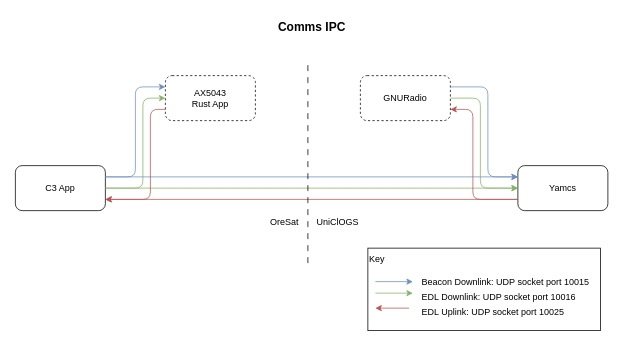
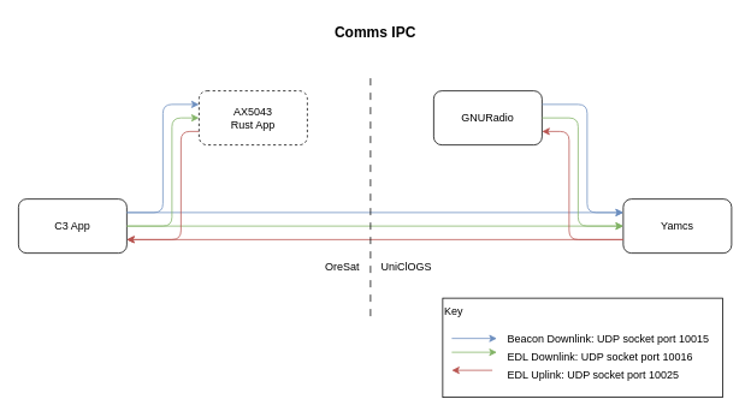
  <mxCell id="0" />
  <mxCell id="1" parent="0" />
  <mxCell id="2" value="" style="rounded=0;whiteSpace=wrap;html=1;" parent="1" vertex="1"><mxGeometry x="490" y="330" width="310" height="110" as="geometry" /></mxCell>
  <mxCell id="3" value="C3 App" style="rounded=1;whiteSpace=wrap;html=1;" parent="1" vertex="1"><mxGeometry x="20" y="220" width="120" height="60" as="geometry" /></mxCell>
  <mxCell id="4" value="AX5043&lt;br&gt;Rust App" style="rounded=1;whiteSpace=wrap;html=1;dashed=1;" parent="1" vertex="1"><mxGeometry x="220" y="100" width="120" height="60" as="geometry" /></mxCell>
  <mxCell id="5" value="Yamcs" style="rounded=1;whiteSpace=wrap;html=1;" parent="1" vertex="1"><mxGeometry x="690" y="220" width="120" height="60" as="geometry" /></mxCell>
- <mxCell id="6" value="GNURadio" style="rounded=1;whiteSpace=wrap;html=1;dashed=1;" parent="1" vertex="1"><mxGeometry x="480" y="100" width="120" height="60" as="geometry" /></mxCell>
+ <mxCell id="6" value="GNURadio" style="rounded=1;whiteSpace=wrap;html=1;" parent="1" vertex="1"><mxGeometry x="480" y="100" width="120" height="60" as="geometry" /></mxCell>
  <mxCell id="7" value="" style="endArrow=classic;html=1;rounded=0;exitX=1;exitY=0.25;exitDx=0;exitDy=0;entryX=0;entryY=0.25;entryDx=0;entryDy=0;fillColor=#dae8fc;strokeColor=#6c8ebf;" parent="1" source="3" target="5" edge="1"><mxGeometry width="50" height="50" relative="1" as="geometry"><mxPoint x="370" y="360" as="sourcePoint" /><mxPoint x="420" y="310" as="targetPoint" /></mxGeometry></mxCell>
  <mxCell id="8" value="" style="endArrow=classic;html=1;rounded=0;exitX=1;exitY=0.5;exitDx=0;exitDy=0;entryX=0;entryY=0.5;entryDx=0;entryDy=0;fillColor=#d5e8d4;strokeColor=#82b366;" parent="1" source="3" target="5" edge="1"><mxGeometry width="50" height="50" relative="1" as="geometry"><mxPoint x="370" y="360" as="sourcePoint" /><mxPoint x="420" y="310" as="targetPoint" /></mxGeometry></mxCell>
  <mxCell id="9" value="" style="endArrow=none;html=1;rounded=0;exitX=1;exitY=0.75;exitDx=0;exitDy=0;entryX=0;entryY=0.75;entryDx=0;entryDy=0;startArrow=classic;startFill=1;endFill=0;fillColor=#f8cecc;strokeColor=#b85450;" parent="1" source="3" target="5" edge="1"><mxGeometry width="50" height="50" relative="1" as="geometry"><mxPoint x="370" y="360" as="sourcePoint" /><mxPoint x="420" y="310" as="targetPoint" /></mxGeometry></mxCell>
  <mxCell id="10" value="" style="endArrow=classic;html=1;rounded=1;exitX=1;exitY=0.25;exitDx=0;exitDy=0;entryX=0;entryY=0.25;entryDx=0;entryDy=0;fillColor=#dae8fc;strokeColor=#6c8ebf;" parent="1" source="3" target="4" edge="1"><mxGeometry width="50" height="50" relative="1" as="geometry"><mxPoint x="320" y="210" as="sourcePoint" /><mxPoint x="370" y="160" as="targetPoint" /><Array as="points"><mxPoint x="180" y="235" /><mxPoint x="180" y="115" /></Array></mxGeometry></mxCell>
  <mxCell id="11" value="" style="endArrow=classic;html=1;rounded=1;entryX=0;entryY=0.5;entryDx=0;entryDy=0;startArrow=none;startFill=0;endFill=1;fillColor=#d5e8d4;strokeColor=#82b366;" parent="1" target="4" edge="1"><mxGeometry width="50" height="50" relative="1" as="geometry"><mxPoint x="140" y="250" as="sourcePoint" /><mxPoint x="370" y="160" as="targetPoint" /><Array as="points"><mxPoint x="190" y="250" /><mxPoint x="190" y="130" /></Array></mxGeometry></mxCell>
  <mxCell id="12" value="" style="endArrow=classic;html=1;rounded=1;exitX=0;exitY=0.75;exitDx=0;exitDy=0;entryX=1;entryY=0.75;entryDx=0;entryDy=0;fillColor=#f8cecc;strokeColor=#b85450;" parent="1" source="4" target="3" edge="1"><mxGeometry width="50" height="50" relative="1" as="geometry"><mxPoint x="320" y="210" as="sourcePoint" /><mxPoint x="370" y="160" as="targetPoint" /><Array as="points"><mxPoint x="200" y="145" /><mxPoint x="200" y="265" /></Array></mxGeometry></mxCell>
  <mxCell id="13" value="" style="endArrow=classic;html=1;rounded=1;exitX=1;exitY=0.25;exitDx=0;exitDy=0;entryX=0;entryY=0.25;entryDx=0;entryDy=0;fillColor=#dae8fc;strokeColor=#6c8ebf;" parent="1" source="6" target="5" edge="1"><mxGeometry width="50" height="50" relative="1" as="geometry"><mxPoint x="550" y="210" as="sourcePoint" /><mxPoint x="600" y="160" as="targetPoint" /><Array as="points"><mxPoint x="650" y="115" /><mxPoint x="650" y="235" /></Array></mxGeometry></mxCell>
  <mxCell id="14" value="" style="endArrow=classic;html=1;rounded=1;exitX=1;exitY=0.5;exitDx=0;exitDy=0;entryX=0;entryY=0.5;entryDx=0;entryDy=0;fillColor=#d5e8d4;strokeColor=#82b366;" parent="1" source="6" target="5" edge="1"><mxGeometry width="50" height="50" relative="1" as="geometry"><mxPoint x="550" y="210" as="sourcePoint" /><mxPoint x="600" y="160" as="targetPoint" /><Array as="points"><mxPoint x="640" y="130" /><mxPoint x="640" y="250" /></Array></mxGeometry></mxCell>
  <mxCell id="15" value="" style="endArrow=classic;html=1;rounded=1;entryX=1;entryY=0.75;entryDx=0;entryDy=0;exitX=0;exitY=0.75;exitDx=0;exitDy=0;fillColor=#f8cecc;strokeColor=#b85450;" parent="1" source="5" target="6" edge="1"><mxGeometry width="50" height="50" relative="1" as="geometry"><mxPoint x="550" y="210" as="sourcePoint" /><mxPoint x="600" y="160" as="targetPoint" /><Array as="points"><mxPoint x="630" y="265" /><mxPoint x="630" y="145" /></Array></mxGeometry></mxCell>
  <mxCell id="16" value="Key" style="text;html=1;strokeColor=none;fillColor=none;align=left;verticalAlign=middle;whiteSpace=wrap;rounded=0;" parent="1" vertex="1"><mxGeometry x="490" y="330" width="60" height="30" as="geometry" /></mxCell>
  <mxCell id="17" value="Beacon Downlink: UDP socket port 10015" style="text;html=1;strokeColor=none;fillColor=none;align=left;verticalAlign=middle;whiteSpace=wrap;rounded=0;" parent="1" vertex="1"><mxGeometry x="560" y="360" width="240" height="30" as="geometry" /></mxCell>
  <mxCell id="18" value="EDL Downlink: UDP socket port 10016" style="text;html=1;strokeColor=none;fillColor=none;align=left;verticalAlign=middle;whiteSpace=wrap;rounded=0;" parent="1" vertex="1"><mxGeometry x="560" y="380" width="230" height="30" as="geometry" /></mxCell>
  <mxCell id="19" value="EDL Uplink: UDP socket port 10025" style="text;html=1;strokeColor=none;fillColor=none;align=left;verticalAlign=middle;whiteSpace=wrap;rounded=0;" parent="1" vertex="1"><mxGeometry x="560" y="400" width="210" height="30" as="geometry" /></mxCell>
  <mxCell id="20" value="" style="endArrow=classic;html=1;rounded=1;fillColor=#dae8fc;strokeColor=#6c8ebf;" parent="1" edge="1"><mxGeometry width="50" height="50" relative="1" as="geometry"><mxPoint x="500" y="374.68" as="sourcePoint" /><mxPoint x="550" y="374.68" as="targetPoint" /></mxGeometry></mxCell>
  <mxCell id="21" value="" style="endArrow=classic;html=1;rounded=1;fillColor=#d5e8d4;strokeColor=#82b366;" parent="1" edge="1"><mxGeometry width="50" height="50" relative="1" as="geometry"><mxPoint x="500" y="390" as="sourcePoint" /><mxPoint x="550" y="390" as="targetPoint" /></mxGeometry></mxCell>
  <mxCell id="22" value="" style="endArrow=classic;html=1;rounded=1;fillColor=#f8cecc;strokeColor=#b85450;" parent="1" edge="1"><mxGeometry width="50" height="50" relative="1" as="geometry"><mxPoint x="545" y="410" as="sourcePoint" /><mxPoint x="500" y="410" as="targetPoint" /></mxGeometry></mxCell>
  <mxCell id="23" value="&lt;font style=&quot;font-size: 16px;&quot;&gt;&lt;b&gt;Comms IPC&lt;/b&gt;&lt;/font&gt;" style="text;html=1;align=center;verticalAlign=middle;resizable=0;points=[];autosize=1;strokeColor=none;fillColor=none;" parent="1" vertex="1"><mxGeometry x="360" y="20" width="110" height="30" as="geometry" /></mxCell>
  <mxCell id="24" value="" style="endArrow=none;dashed=1;html=1;rounded=0;dashPattern=8 8;" edge="1" parent="1"><mxGeometry width="50" height="50" relative="1" as="geometry"><mxPoint x="410" y="350" as="sourcePoint" /><mxPoint x="410" y="80" as="targetPoint" /></mxGeometry></mxCell>
  <mxCell id="25" value="OreSat" style="text;html=1;strokeColor=none;fillColor=none;align=right;verticalAlign=middle;whiteSpace=wrap;rounded=0;" vertex="1" parent="1"><mxGeometry x="340" y="280" width="60" height="30" as="geometry" /></mxCell>
  <mxCell id="26" value="UniClOGS" style="text;html=1;strokeColor=none;fillColor=none;align=left;verticalAlign=middle;whiteSpace=wrap;rounded=0;" vertex="1" parent="1"><mxGeometry x="420" y="280" width="60" height="30" as="geometry" /></mxCell>
